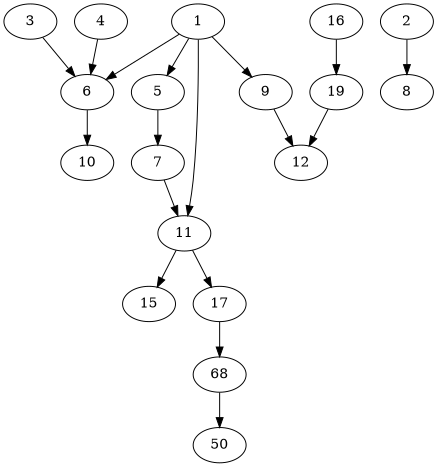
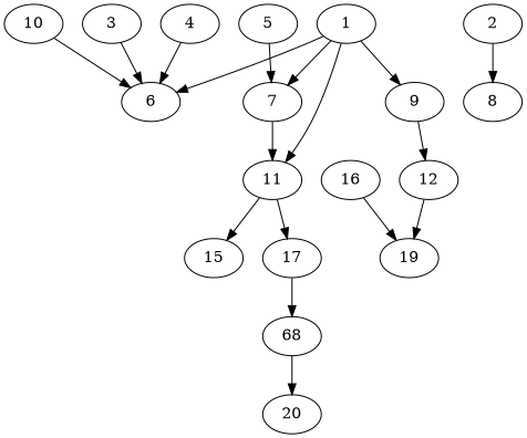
  digraph {
    1 [alpha=24.32]
    6 [alpha=23.69]
    7 [alpha=37.33]
    11 [alpha=49.02]
    9 [alpha=44.71]
    10 [alpha=46.55]
    15 [alpha=43.83]
    17 [alpha=27.65]
    2 [alpha=31.68]
    8 [alpha=48.06]
    12 [alpha=24.78]
    19 [alpha=46.92]
    3 [alpha=21.78]
    4 [alpha=33.08]
    5 [alpha=39.97]
    n16 [alpha=25.89 label=68]
    16 [alpha=29.11]
-   20 [alpha=49.34 label=50]
+   20 [alpha=49.34]
    1 -> 6
-   1 -> 5
+   1 -> 7
    1 -> 11
    1 -> 9
-   6 -> 10
+   10 -> 6
    7 -> 11
    11 -> 15
    11 -> 17
    9 -> 12
    17 -> n16
    2 -> 8
-   19 -> 12
+   12 -> 19
    3 -> 6
    4 -> 6
    5 -> 7
    n16 -> 20
    16 -> 19
  }
